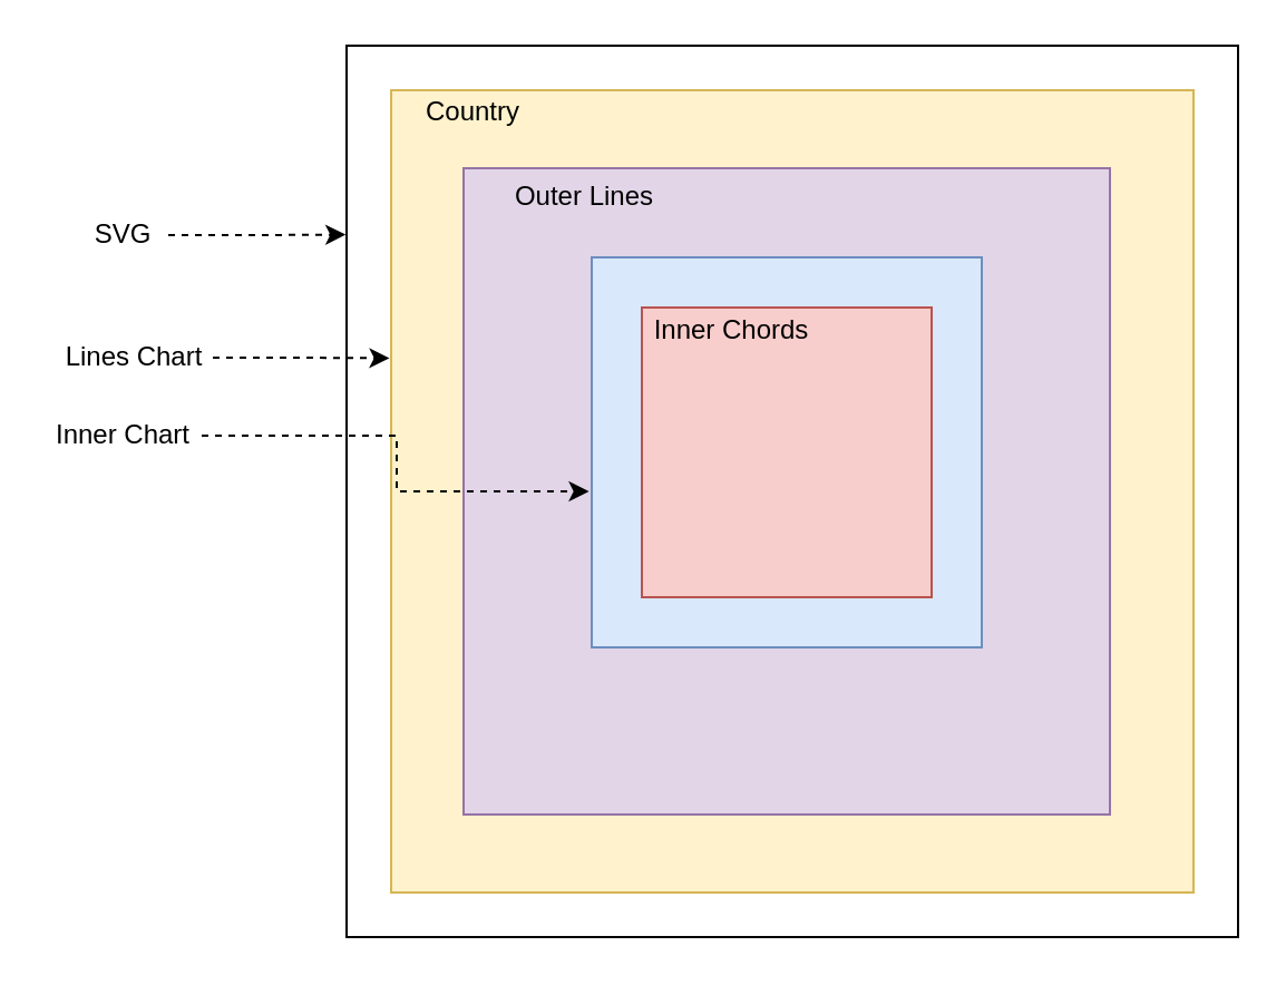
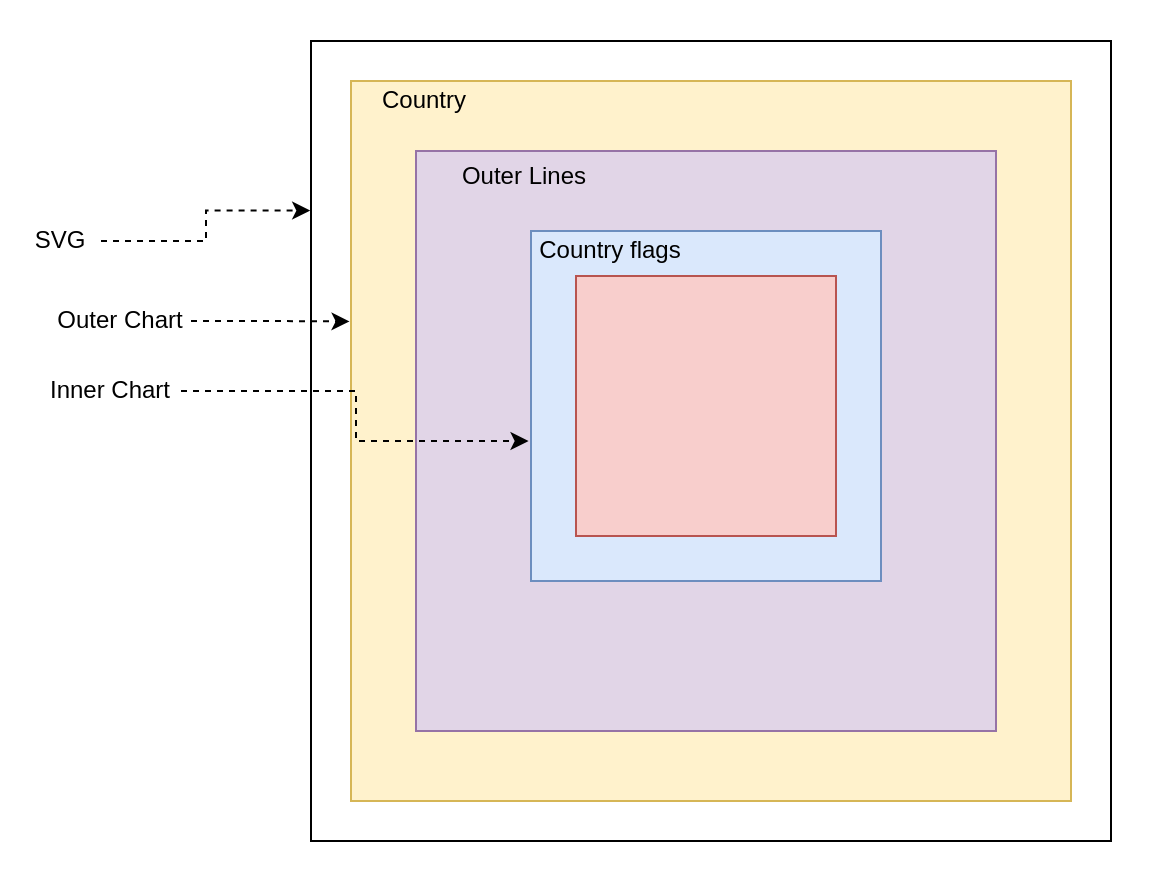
  <mxCell id="0" />
  <mxCell id="1" parent="0" />
  <mxCell id="2" value="" style="whiteSpace=wrap;html=1;aspect=fixed;" vertex="1" parent="1"><mxGeometry x="155" y="20" width="400" height="400" as="geometry" /></mxCell>
  <mxCell id="3" value="" style="whiteSpace=wrap;html=1;aspect=fixed;fillColor=#fff2cc;strokeColor=#d6b656;" vertex="1" parent="1"><mxGeometry x="175" y="40" width="360" height="360" as="geometry" /></mxCell>
  <mxCell id="4" value="" style="whiteSpace=wrap;html=1;aspect=fixed;fillColor=#e1d5e7;strokeColor=#9673a6;" vertex="1" parent="1"><mxGeometry x="207.5" y="75" width="290" height="290" as="geometry" /></mxCell>
  <mxCell id="5" style="edgeStyle=orthogonalEdgeStyle;rounded=0;orthogonalLoop=1;jettySize=auto;html=1;exitX=1;exitY=0.5;exitDx=0;exitDy=0;entryX=-0.001;entryY=0.212;entryDx=0;entryDy=0;entryPerimeter=0;dashed=1;" edge="1" parent="1" source="6" target="2"><mxGeometry relative="1" as="geometry" /></mxCell>
- <mxCell id="6" value="SVG" style="text;html=1;strokeColor=none;fillColor=none;align=center;verticalAlign=middle;whiteSpace=wrap;rounded=0;" vertex="1" parent="1"><mxGeometry x="35" y="95" width="40" height="20" as="geometry" /></mxCell>
+ <mxCell id="6" value="SVG" style="text;html=1;strokeColor=none;fillColor=none;align=center;verticalAlign=middle;whiteSpace=wrap;rounded=0;" vertex="1" parent="1"><mxGeometry x="10" y="110" width="40" height="20" as="geometry" /></mxCell>
  <mxCell id="7" style="edgeStyle=orthogonalEdgeStyle;rounded=0;orthogonalLoop=1;jettySize=auto;html=1;entryX=-0.002;entryY=0.334;entryDx=0;entryDy=0;entryPerimeter=0;dashed=1;" edge="1" parent="1" source="8" target="3"><mxGeometry relative="1" as="geometry" /></mxCell>
- <mxCell id="8" value="Lines Chart" style="text;html=1;strokeColor=none;fillColor=none;align=center;verticalAlign=middle;whiteSpace=wrap;rounded=0;" vertex="1" parent="1"><mxGeometry x="25" y="150" width="70" height="20" as="geometry" /></mxCell>
+ <mxCell id="8" value="Outer Chart" style="text;html=1;strokeColor=none;fillColor=none;align=center;verticalAlign=middle;whiteSpace=wrap;rounded=0;" vertex="1" parent="1"><mxGeometry x="25" y="150" width="70" height="20" as="geometry" /></mxCell>
  <mxCell id="9" style="edgeStyle=orthogonalEdgeStyle;rounded=0;orthogonalLoop=1;jettySize=auto;html=1;exitX=1;exitY=0.5;exitDx=0;exitDy=0;entryX=-0.007;entryY=0.6;entryDx=0;entryDy=0;entryPerimeter=0;dashed=1;" edge="1" parent="1" source="10" target="12"><mxGeometry relative="1" as="geometry" /></mxCell>
  <mxCell id="10" value="Inner Chart" style="text;html=1;strokeColor=none;fillColor=none;align=center;verticalAlign=middle;whiteSpace=wrap;rounded=0;" vertex="1" parent="1"><mxGeometry x="20" y="185" width="70" height="20" as="geometry" /></mxCell>
  <mxCell id="11" value="Country" style="text;html=1;strokeColor=none;fillColor=none;align=center;verticalAlign=middle;whiteSpace=wrap;rounded=0;" vertex="1" parent="1"><mxGeometry x="192" y="40" width="40" height="20" as="geometry" /></mxCell>
  <mxCell id="12" value="" style="whiteSpace=wrap;html=1;aspect=fixed;fillColor=#dae8fc;strokeColor=#6c8ebf;" vertex="1" parent="1"><mxGeometry x="265" y="115" width="175" height="175" as="geometry" /></mxCell>
  <mxCell id="13" value="" style="whiteSpace=wrap;html=1;aspect=fixed;fillColor=#f8cecc;strokeColor=#b85450;" vertex="1" parent="1"><mxGeometry x="287.5" y="137.5" width="130" height="130" as="geometry" /></mxCell>
- <mxCell id="15" value="Inner Chords" style="text;html=1;strokeColor=none;fillColor=none;align=center;verticalAlign=middle;whiteSpace=wrap;rounded=0;" vertex="1" parent="1"><mxGeometry x="287.5" y="137.5" width="80" height="20" as="geometry" /></mxCell>
+ <mxCell id="14" value="Country flags" style="text;html=1;strokeColor=none;fillColor=none;align=center;verticalAlign=middle;whiteSpace=wrap;rounded=0;" vertex="1" parent="1"><mxGeometry x="265" y="115" width="80" height="20" as="geometry" /></mxCell>
  <mxCell id="16" value="Outer Lines" style="text;html=1;strokeColor=none;fillColor=none;align=center;verticalAlign=middle;whiteSpace=wrap;rounded=0;" vertex="1" parent="1"><mxGeometry x="227" y="77.5" width="70" height="20" as="geometry" /></mxCell>
